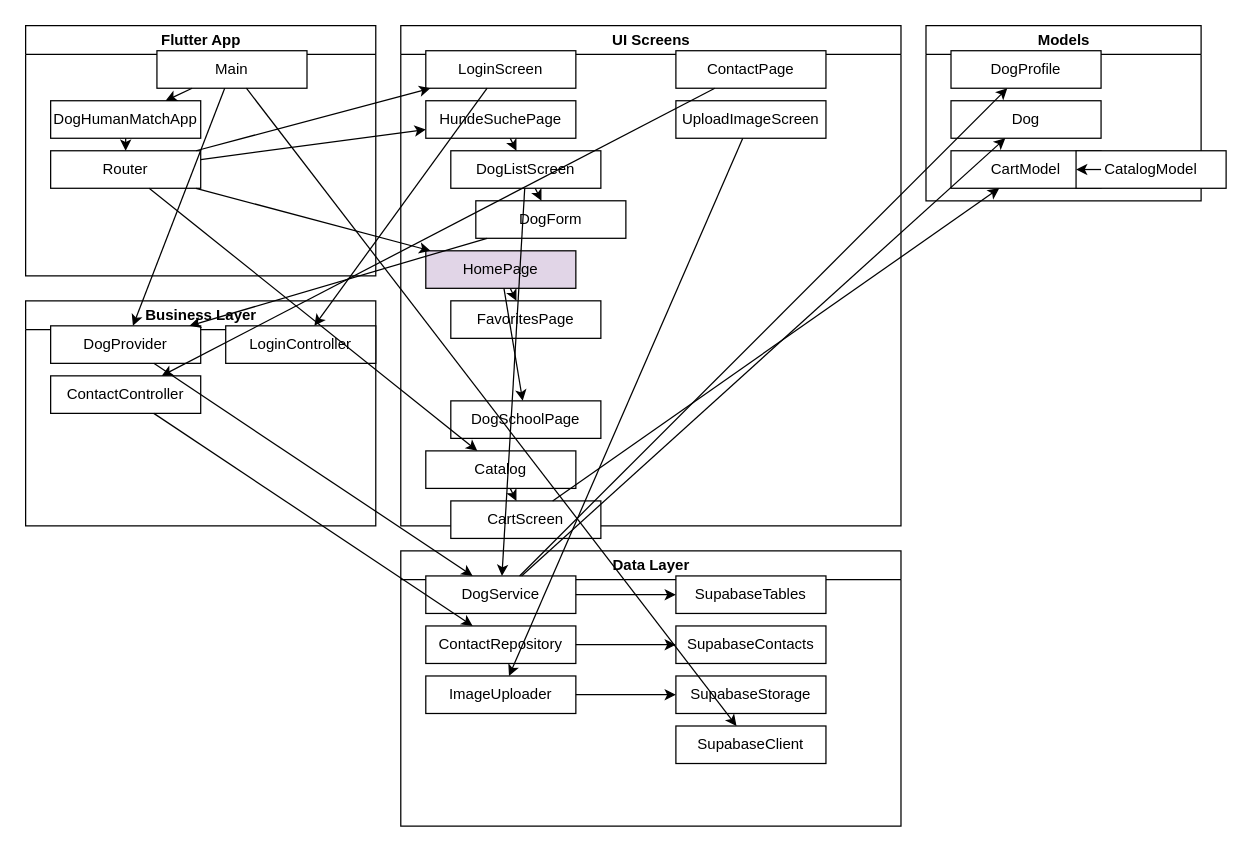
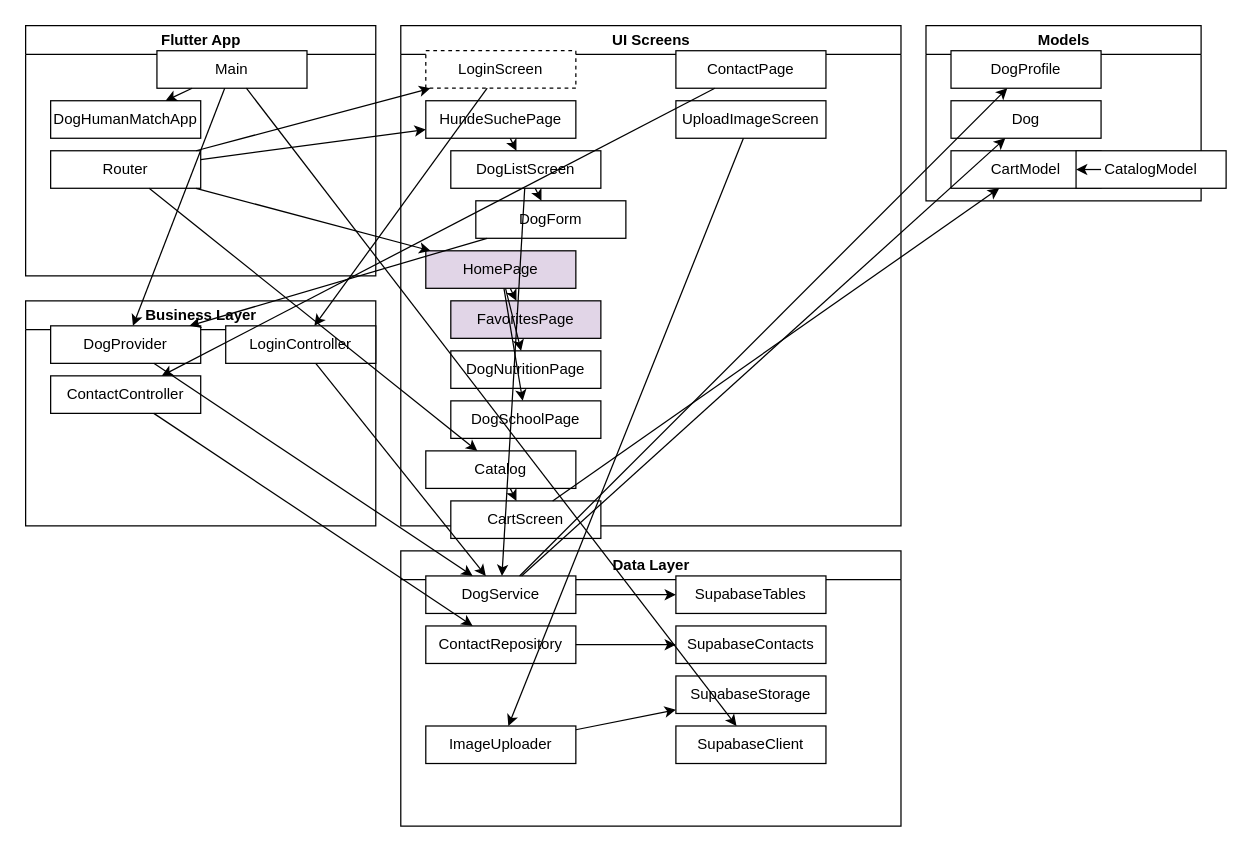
  <mxCell id="0" />
  <mxCell id="1" parent="0" />
  <mxCell id="2" value="Flutter App" style="swimlane;html=1;" parent="1" vertex="1"><mxGeometry x="20" y="20" width="280" height="200" as="geometry" /></mxCell>
  <mxCell id="3" value="UI Screens" style="swimlane;html=1;" parent="1" vertex="1"><mxGeometry x="320" y="20" width="400" height="400" as="geometry" /></mxCell>
  <mxCell id="4" value="Business Layer" style="swimlane;html=1;" parent="1" vertex="1"><mxGeometry x="20" y="240" width="280" height="180" as="geometry" /></mxCell>
  <mxCell id="5" value="Data Layer" style="swimlane;html=1;" parent="1" vertex="1"><mxGeometry x="320" y="440" width="400" height="220" as="geometry" /></mxCell>
  <mxCell id="6" value="Models" style="swimlane;html=1;" parent="1" vertex="1"><mxGeometry x="740" y="20" width="220" height="140" as="geometry" /></mxCell>
  <mxCell id="7" value="Main" style="rounded=0;whiteSpace=wrap;html=1;" parent="2" vertex="1"><mxGeometry x="105" y="20" width="120" height="30" as="geometry" /></mxCell>
  <mxCell id="8" value="DogHumanMatchApp" style="rounded=0;whiteSpace=wrap;html=1;" parent="2" vertex="1"><mxGeometry x="20" y="60" width="120" height="30" as="geometry" /></mxCell>
  <mxCell id="9" value="Router" style="rounded=0;whiteSpace=wrap;html=1;" parent="2" vertex="1"><mxGeometry x="20" y="100" width="120" height="30" as="geometry" /></mxCell>
- <mxCell id="10" value="LoginScreen" style="rounded=0;whiteSpace=wrap;html=1;" parent="3" vertex="1"><mxGeometry x="20" y="20" width="120" height="30" as="geometry" /></mxCell>
+ <mxCell id="10" value="LoginScreen" style="rounded=0;whiteSpace=wrap;html=1;dashed=1;" parent="3" vertex="1"><mxGeometry x="20" y="20" width="120" height="30" as="geometry" /></mxCell>
  <mxCell id="11" value="HundeSuchePage" style="rounded=0;whiteSpace=wrap;html=1;" parent="3" vertex="1"><mxGeometry x="20" y="60" width="120" height="30" as="geometry" /></mxCell>
  <mxCell id="12" value="DogListScreen" style="rounded=0;whiteSpace=wrap;html=1;" parent="3" vertex="1"><mxGeometry x="40" y="100" width="120" height="30" as="geometry" /></mxCell>
  <mxCell id="13" value="DogForm" style="rounded=0;whiteSpace=wrap;html=1;" parent="3" vertex="1"><mxGeometry x="60" y="140" width="120" height="30" as="geometry" /></mxCell>
  <mxCell id="14" value="HomePage" style="rounded=0;whiteSpace=wrap;html=1;fillColor=#e1d5e7;" parent="3" vertex="1"><mxGeometry x="20" y="180" width="120" height="30" as="geometry" /></mxCell>
- <mxCell id="15" value="FavoritesPage" style="rounded=0;whiteSpace=wrap;html=1;" parent="3" vertex="1"><mxGeometry x="40" y="220" width="120" height="30" as="geometry" /></mxCell>
+ <mxCell id="15" value="FavoritesPage" style="rounded=0;whiteSpace=wrap;html=1;fillColor=#e1d5e7;" parent="3" vertex="1"><mxGeometry x="40" y="220" width="120" height="30" as="geometry" /></mxCell>
+ <mxCell id="16" value="DogNutritionPage" style="rounded=0;whiteSpace=wrap;html=1;" parent="3" vertex="1"><mxGeometry x="40" y="260" width="120" height="30" as="geometry" /></mxCell>
  <mxCell id="17" value="DogSchoolPage" style="rounded=0;whiteSpace=wrap;html=1;" parent="3" vertex="1"><mxGeometry x="40" y="300" width="120" height="30" as="geometry" /></mxCell>
  <mxCell id="18" value="Catalog" style="rounded=0;whiteSpace=wrap;html=1;" parent="3" vertex="1"><mxGeometry x="20" y="340" width="120" height="30" as="geometry" /></mxCell>
  <mxCell id="19" value="CartScreen" style="rounded=0;whiteSpace=wrap;html=1;" parent="3" vertex="1"><mxGeometry x="40" y="380" width="120" height="30" as="geometry" /></mxCell>
  <mxCell id="20" value="ContactPage" style="rounded=0;whiteSpace=wrap;html=1;" parent="3" vertex="1"><mxGeometry x="220" y="20" width="120" height="30" as="geometry" /></mxCell>
  <mxCell id="21" value="UploadImageScreen" style="rounded=0;whiteSpace=wrap;html=1;" parent="3" vertex="1"><mxGeometry x="220" y="60" width="120" height="30" as="geometry" /></mxCell>
  <mxCell id="22" value="DogProvider" style="rounded=0;whiteSpace=wrap;html=1;" parent="4" vertex="1"><mxGeometry x="20" y="20" width="120" height="30" as="geometry" /></mxCell>
  <mxCell id="23" value="ContactController" style="rounded=0;whiteSpace=wrap;html=1;" parent="4" vertex="1"><mxGeometry x="20" y="60" width="120" height="30" as="geometry" /></mxCell>
  <mxCell id="24" value="LoginController" style="rounded=0;whiteSpace=wrap;html=1;" parent="4" vertex="1"><mxGeometry x="160" y="20" width="120" height="30" as="geometry" /></mxCell>
  <mxCell id="25" value="DogService" style="rounded=0;whiteSpace=wrap;html=1;" parent="5" vertex="1"><mxGeometry x="20" y="20" width="120" height="30" as="geometry" /></mxCell>
  <mxCell id="26" value="ContactRepository" style="rounded=0;whiteSpace=wrap;html=1;" parent="5" vertex="1"><mxGeometry x="20" y="60" width="120" height="30" as="geometry" /></mxCell>
  <mxCell id="27" value="SupabaseTables" style="rounded=0;whiteSpace=wrap;html=1;" parent="5" vertex="1"><mxGeometry x="220" y="20" width="120" height="30" as="geometry" /></mxCell>
  <mxCell id="28" value="SupabaseContacts" style="rounded=0;whiteSpace=wrap;html=1;" parent="5" vertex="1"><mxGeometry x="220" y="60" width="120" height="30" as="geometry" /></mxCell>
  <mxCell id="29" value="SupabaseStorage" style="rounded=0;whiteSpace=wrap;html=1;" parent="5" vertex="1"><mxGeometry x="220" y="100" width="120" height="30" as="geometry" /></mxCell>
- <mxCell id="30" value="ImageUploader" style="rounded=0;whiteSpace=wrap;html=1;" parent="5" vertex="1"><mxGeometry x="20" y="100" width="120" height="30" as="geometry" /></mxCell>
+ <mxCell id="30" value="ImageUploader" style="rounded=0;whiteSpace=wrap;html=1;" parent="5" vertex="1"><mxGeometry x="20" y="140" width="120" height="30" as="geometry" /></mxCell>
  <mxCell id="31" value="SupabaseClient" style="rounded=0;whiteSpace=wrap;html=1;" parent="5" vertex="1"><mxGeometry x="220" y="140" width="120" height="30" as="geometry" /></mxCell>
  <mxCell id="32" value="DogProfile" style="rounded=0;whiteSpace=wrap;html=1;" parent="6" vertex="1"><mxGeometry x="20" y="20" width="120" height="30" as="geometry" /></mxCell>
  <mxCell id="33" value="Dog" style="rounded=0;whiteSpace=wrap;html=1;" parent="6" vertex="1"><mxGeometry x="20" y="60" width="120" height="30" as="geometry" /></mxCell>
  <mxCell id="34" value="CartModel" style="rounded=0;whiteSpace=wrap;html=1;" parent="6" vertex="1"><mxGeometry x="20" y="100" width="120" height="30" as="geometry" /></mxCell>
  <mxCell id="35" value="CatalogModel" style="rounded=0;whiteSpace=wrap;html=1;" parent="6" vertex="1"><mxGeometry x="120" y="100" width="120" height="30" as="geometry" /></mxCell>
  <mxCell id="36" edge="1" parent="1" source="7" target="31" style="orthogonalEdgeStyle;rounded=0;jettySize=auto;html=1;"><mxGeometry relative="1" as="geometry" /></mxCell>
  <mxCell id="37" edge="1" parent="1" source="7" target="22" style="orthogonalEdgeStyle;rounded=0;jettySize=auto;html=1;"><mxGeometry relative="1" as="geometry" /></mxCell>
  <mxCell id="38" edge="1" parent="1" source="7" target="8" style="orthogonalEdgeStyle;rounded=0;jettySize=auto;html=1;"><mxGeometry relative="1" as="geometry" /></mxCell>
- <mxCell id="39" edge="1" parent="1" source="8" target="9" style="orthogonalEdgeStyle;rounded=0;jettySize=auto;html=1;"><mxGeometry relative="1" as="geometry" /></mxCell>
  <mxCell id="40" edge="1" parent="1" source="9" target="10" style="orthogonalEdgeStyle;rounded=0;jettySize=auto;html=1;"><mxGeometry relative="1" as="geometry" /></mxCell>
  <mxCell id="41" edge="1" parent="1" source="9" target="11" style="orthogonalEdgeStyle;rounded=0;jettySize=auto;html=1;"><mxGeometry relative="1" as="geometry" /></mxCell>
  <mxCell id="42" edge="1" parent="1" source="9" target="14" style="orthogonalEdgeStyle;rounded=0;jettySize=auto;html=1;"><mxGeometry relative="1" as="geometry" /></mxCell>
  <mxCell id="43" edge="1" parent="1" source="9" target="18" style="orthogonalEdgeStyle;rounded=0;jettySize=auto;html=1;"><mxGeometry relative="1" as="geometry" /></mxCell>
  <mxCell id="44" edge="1" parent="1" source="10" target="24" style="orthogonalEdgeStyle;rounded=0;jettySize=auto;html=1;"><mxGeometry relative="1" as="geometry" /></mxCell>
  <mxCell id="45" edge="1" parent="1" source="11" target="12" style="orthogonalEdgeStyle;rounded=0;jettySize=auto;html=1;"><mxGeometry relative="1" as="geometry" /></mxCell>
  <mxCell id="46" edge="1" parent="1" source="12" target="25" style="orthogonalEdgeStyle;rounded=0;jettySize=auto;html=1;"><mxGeometry relative="1" as="geometry" /></mxCell>
  <mxCell id="47" edge="1" parent="1" source="12" target="13" style="orthogonalEdgeStyle;rounded=0;jettySize=auto;html=1;"><mxGeometry relative="1" as="geometry" /></mxCell>
  <mxCell id="48" edge="1" parent="1" source="13" target="22" style="orthogonalEdgeStyle;rounded=0;jettySize=auto;html=1;"><mxGeometry relative="1" as="geometry" /></mxCell>
  <mxCell id="49" edge="1" parent="1" source="14" target="15" style="orthogonalEdgeStyle;rounded=0;jettySize=auto;html=1;"><mxGeometry relative="1" as="geometry" /></mxCell>
+ <mxCell id="50" edge="1" parent="1" source="14" target="16" style="orthogonalEdgeStyle;rounded=0;jettySize=auto;html=1;"><mxGeometry relative="1" as="geometry" /></mxCell>
  <mxCell id="51" edge="1" parent="1" source="14" target="17" style="orthogonalEdgeStyle;rounded=0;jettySize=auto;html=1;"><mxGeometry relative="1" as="geometry" /></mxCell>
  <mxCell id="52" edge="1" parent="1" source="18" target="19" style="orthogonalEdgeStyle;rounded=0;jettySize=auto;html=1;"><mxGeometry relative="1" as="geometry" /></mxCell>
  <mxCell id="53" edge="1" parent="1" source="20" target="23" style="orthogonalEdgeStyle;rounded=0;jettySize=auto;html=1;"><mxGeometry relative="1" as="geometry" /></mxCell>
  <mxCell id="54" edge="1" parent="1" source="21" target="30" style="orthogonalEdgeStyle;rounded=0;jettySize=auto;html=1;"><mxGeometry relative="1" as="geometry" /></mxCell>
  <mxCell id="55" edge="1" parent="1" source="22" target="25" style="orthogonalEdgeStyle;rounded=0;jettySize=auto;html=1;"><mxGeometry relative="1" as="geometry" /></mxCell>
  <mxCell id="56" edge="1" parent="1" source="23" target="26" style="orthogonalEdgeStyle;rounded=0;jettySize=auto;html=1;"><mxGeometry relative="1" as="geometry" /></mxCell>
+ <mxCell id="57" edge="1" parent="1" source="24" target="25" style="orthogonalEdgeStyle;rounded=0;jettySize=auto;html=1;"><mxGeometry relative="1" as="geometry" /></mxCell>
  <mxCell id="58" edge="1" parent="1" source="25" target="27" style="orthogonalEdgeStyle;rounded=0;jettySize=auto;html=1;"><mxGeometry relative="1" as="geometry" /></mxCell>
  <mxCell id="59" edge="1" parent="1" source="26" target="28" style="orthogonalEdgeStyle;rounded=0;jettySize=auto;html=1;"><mxGeometry relative="1" as="geometry" /></mxCell>
  <mxCell id="60" edge="1" parent="1" source="30" target="29" style="orthogonalEdgeStyle;rounded=0;jettySize=auto;html=1;"><mxGeometry relative="1" as="geometry" /></mxCell>
  <mxCell id="61" edge="1" parent="1" source="25" target="32" style="orthogonalEdgeStyle;rounded=0;jettySize=auto;html=1;"><mxGeometry relative="1" as="geometry" /></mxCell>
  <mxCell id="62" edge="1" parent="1" source="25" target="33" style="orthogonalEdgeStyle;rounded=0;jettySize=auto;html=1;"><mxGeometry relative="1" as="geometry" /></mxCell>
  <mxCell id="63" edge="1" parent="1" source="19" target="34" style="orthogonalEdgeStyle;rounded=0;jettySize=auto;html=1;"><mxGeometry relative="1" as="geometry" /></mxCell>
  <mxCell id="64" edge="1" parent="1" source="34" target="35" style="orthogonalEdgeStyle;rounded=0;jettySize=auto;html=1;"><mxGeometry relative="1" as="geometry" /></mxCell>
